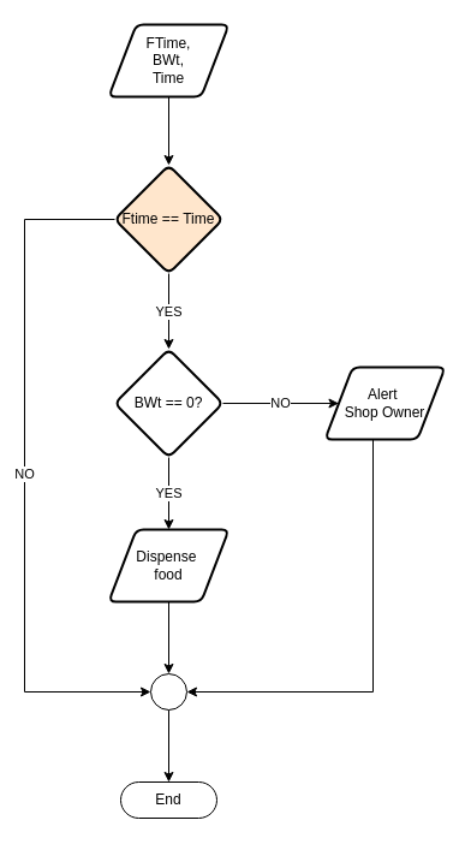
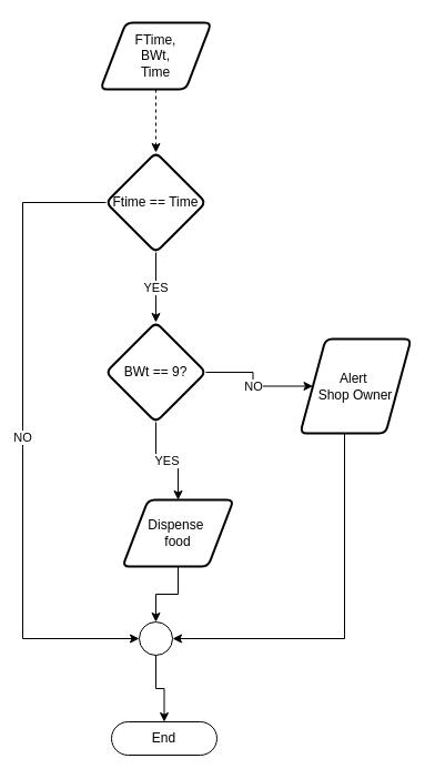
  <mxCell id="0" />
  <mxCell id="1" parent="0" />
- <mxCell id="2" value="" style="edgeStyle=orthogonalEdgeStyle;rounded=0;orthogonalLoop=1;jettySize=auto;html=1;" edge="1" parent="1" source="3" target="6"><mxGeometry relative="1" as="geometry" /></mxCell>
+ <mxCell id="2" value="" style="edgeStyle=orthogonalEdgeStyle;rounded=0;orthogonalLoop=1;jettySize=auto;html=1;dashed=1;" edge="1" parent="1" source="3" target="6"><mxGeometry relative="1" as="geometry" /></mxCell>
  <mxCell id="3" value="FTime,&lt;div&gt;BWt,&lt;/div&gt;&lt;div&gt;Time&lt;/div&gt;" style="shape=parallelogram;html=1;strokeWidth=2;perimeter=parallelogramPerimeter;whiteSpace=wrap;rounded=1;arcSize=12;size=0.23;" vertex="1" parent="1"><mxGeometry x="90" y="20" width="100" height="60" as="geometry" /></mxCell>
  <mxCell id="4" value="YES" style="edgeStyle=orthogonalEdgeStyle;rounded=0;orthogonalLoop=1;jettySize=auto;html=1;" edge="1" parent="1" source="6" target="9"><mxGeometry relative="1" as="geometry" /></mxCell>
  <mxCell id="5" value="NO" style="edgeStyle=orthogonalEdgeStyle;rounded=0;orthogonalLoop=1;jettySize=auto;html=1;entryX=0;entryY=0.5;entryDx=0;entryDy=0;entryPerimeter=0;" edge="1" parent="1" source="6" target="14"><mxGeometry relative="1" as="geometry"><mxPoint x="30" y="460" as="targetPoint" /><Array as="points"><mxPoint x="20" y="182" /><mxPoint x="20" y="575" /></Array></mxGeometry></mxCell>
- <mxCell id="6" value="Ftime =&lt;span style=&quot;background-color: transparent; color: light-dark(rgb(0, 0, 0), rgb(255, 255, 255));&quot;&gt;=&amp;nbsp;&lt;/span&gt;&lt;span style=&quot;background-color: transparent; color: light-dark(rgb(0, 0, 0), rgb(255, 255, 255));&quot;&gt;Time&lt;/span&gt;" style="rhombus;whiteSpace=wrap;html=1;strokeWidth=2;rounded=1;arcSize=12;fillColor=#ffe6cc;" vertex="1" parent="1"><mxGeometry x="95" y="137" width="90" height="90" as="geometry" /></mxCell>
+ <mxCell id="6" value="Ftime =&lt;span style=&quot;background-color: transparent; color: light-dark(rgb(0, 0, 0), rgb(255, 255, 255));&quot;&gt;=&amp;nbsp;&lt;/span&gt;&lt;span style=&quot;background-color: transparent; color: light-dark(rgb(0, 0, 0), rgb(255, 255, 255));&quot;&gt;Time&lt;/span&gt;" style="rhombus;whiteSpace=wrap;html=1;strokeWidth=2;rounded=1;arcSize=12;" vertex="1" parent="1"><mxGeometry x="95" y="137" width="90" height="90" as="geometry" /></mxCell>
  <mxCell id="7" value="NO" style="edgeStyle=orthogonalEdgeStyle;rounded=0;orthogonalLoop=1;jettySize=auto;html=1;" edge="1" parent="1" source="9" target="12"><mxGeometry relative="1" as="geometry" /></mxCell>
  <mxCell id="8" value="YES" style="edgeStyle=orthogonalEdgeStyle;rounded=0;orthogonalLoop=1;jettySize=auto;html=1;entryX=0.5;entryY=0;entryDx=0;entryDy=0;" edge="1" parent="1" source="9" target="11"><mxGeometry relative="1" as="geometry" /></mxCell>
- <mxCell id="9" value="BWt == 0?" style="rhombus;whiteSpace=wrap;html=1;strokeWidth=2;rounded=1;arcSize=12;" vertex="1" parent="1"><mxGeometry x="95" y="290" width="90" height="90" as="geometry" /></mxCell>
+ <mxCell id="9" value="BWt == 9?" style="rhombus;whiteSpace=wrap;html=1;strokeWidth=2;rounded=1;arcSize=12;" vertex="1" parent="1"><mxGeometry x="95" y="290" width="90" height="90" as="geometry" /></mxCell>
  <mxCell id="10" style="edgeStyle=orthogonalEdgeStyle;rounded=0;orthogonalLoop=1;jettySize=auto;html=1;" edge="1" parent="1" source="11" target="14"><mxGeometry relative="1" as="geometry" /></mxCell>
- <mxCell id="11" value="Dispense&amp;nbsp;&lt;div&gt;food&lt;/div&gt;" style="shape=parallelogram;html=1;strokeWidth=2;perimeter=parallelogramPerimeter;whiteSpace=wrap;rounded=1;arcSize=12;size=0.23;" vertex="1" parent="1"><mxGeometry x="90" y="440" width="100" height="60" as="geometry" /></mxCell>
- <mxCell id="12" value="Alert&amp;nbsp;&lt;div&gt;Shop Owner&lt;/div&gt;" style="shape=parallelogram;html=1;strokeWidth=2;perimeter=parallelogramPerimeter;whiteSpace=wrap;rounded=1;arcSize=12;size=0.23;" vertex="1" parent="1"><mxGeometry x="270" y="305" width="100" height="60" as="geometry" /></mxCell>
+ <mxCell id="11" value="Dispense&amp;nbsp;&lt;div&gt;food&lt;/div&gt;" style="shape=parallelogram;html=1;strokeWidth=2;perimeter=parallelogramPerimeter;whiteSpace=wrap;rounded=1;arcSize=12;size=0.23;" vertex="1" parent="1"><mxGeometry x="110" y="450" width="100" height="60" as="geometry" /></mxCell>
+ <mxCell id="12" value="Alert&amp;nbsp;&lt;div&gt;Shop Owner&lt;/div&gt;" style="shape=parallelogram;html=1;strokeWidth=2;perimeter=parallelogramPerimeter;whiteSpace=wrap;rounded=1;arcSize=12;size=0.23;" vertex="1" parent="1"><mxGeometry x="270" y="305" width="100" height="85" as="geometry" /></mxCell>
  <mxCell id="13" style="edgeStyle=orthogonalEdgeStyle;rounded=0;orthogonalLoop=1;jettySize=auto;html=1;" edge="1" parent="1" source="14" target="16"><mxGeometry relative="1" as="geometry" /></mxCell>
  <mxCell id="14" value="" style="verticalLabelPosition=bottom;verticalAlign=top;html=1;shape=mxgraph.flowchart.on-page_reference;" vertex="1" parent="1"><mxGeometry x="125" y="560" width="30" height="30" as="geometry" /></mxCell>
  <mxCell id="15" style="edgeStyle=orthogonalEdgeStyle;rounded=0;orthogonalLoop=1;jettySize=auto;html=1;entryX=1;entryY=0.5;entryDx=0;entryDy=0;entryPerimeter=0;" edge="1" parent="1" source="12" target="14"><mxGeometry relative="1" as="geometry"><Array as="points"><mxPoint x="310" y="575" /></Array></mxGeometry></mxCell>
- <mxCell id="16" value="End" style="html=1;dashed=0;whiteSpace=wrap;shape=mxgraph.dfd.start" vertex="1" parent="1"><mxGeometry x="100" y="650" width="80" height="30" as="geometry" /></mxCell>
+ <mxCell id="16" value="End" style="html=1;dashed=0;whiteSpace=wrap;shape=mxgraph.dfd.start" vertex="1" parent="1"><mxGeometry x="100" y="650" width="95" height="30" as="geometry" /></mxCell>
